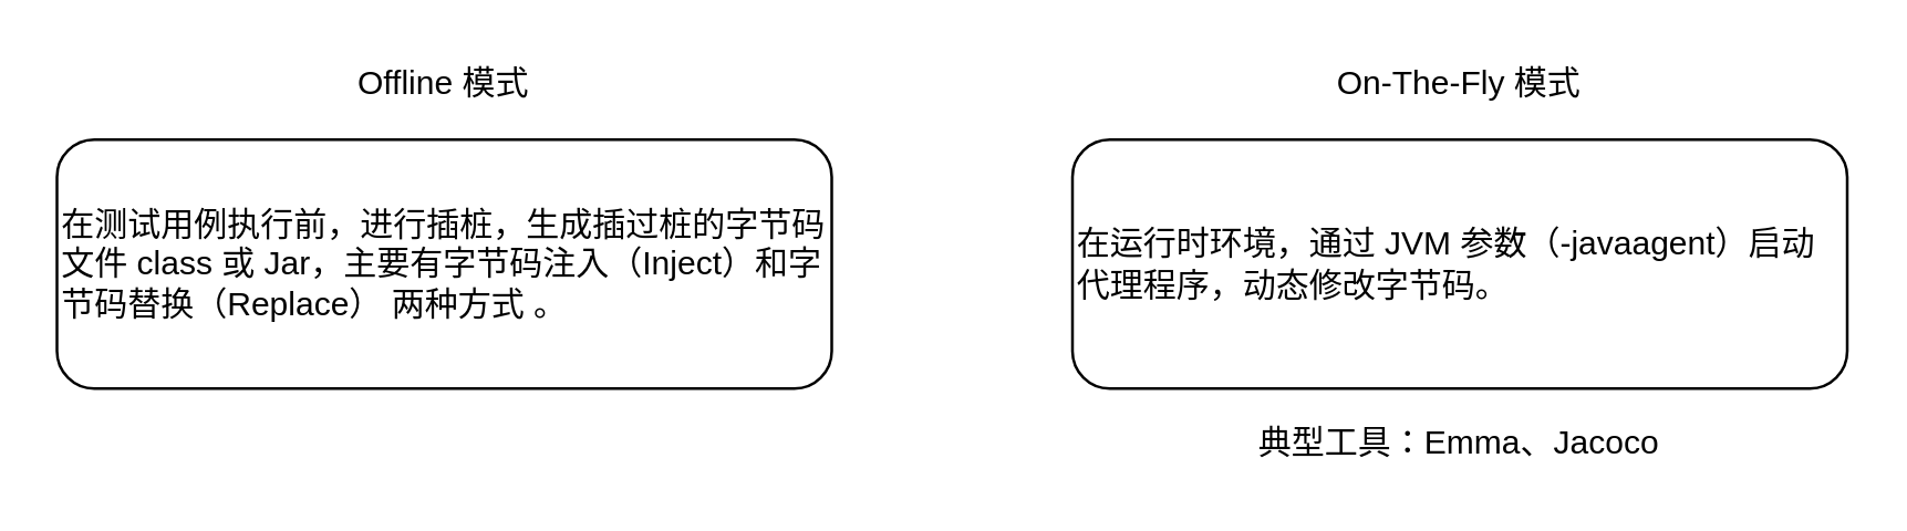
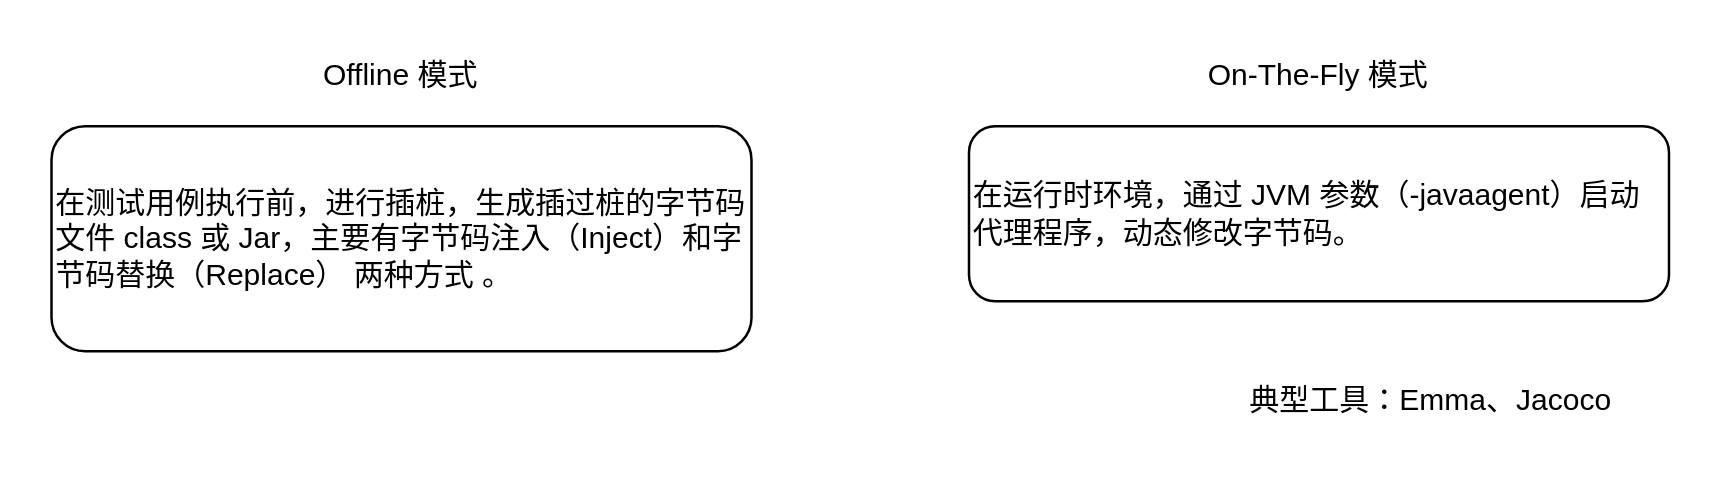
  <mxCell id="0" />
  <mxCell id="1" parent="0" />
  <mxCell id="2" value="Offline 模式" style="text;html=1;strokeColor=none;fillColor=none;align=center;verticalAlign=middle;whiteSpace=wrap;rounded=0;" vertex="1" parent="1"><mxGeometry x="120" y="20" width="80" height="20" as="geometry" /></mxCell>
  <mxCell id="3" value="&lt;span&gt;在测试用例执行前，进行插桩，生成插过桩的字节码文件 class 或 Jar，主要有字节码注入（Inject）和字节码替换（Replace） 两种方式 。&lt;/span&gt;" style="rounded=1;whiteSpace=wrap;html=1;align=left;" vertex="1" parent="1"><mxGeometry x="20" y="50" width="280" height="90" as="geometry" /></mxCell>
  <mxCell id="4" value="On-The-Fly 模式" style="text;html=1;strokeColor=none;fillColor=none;align=center;verticalAlign=middle;whiteSpace=wrap;rounded=0;" vertex="1" parent="1"><mxGeometry x="472" y="20" width="110" height="20" as="geometry" /></mxCell>
- <mxCell id="5" value="在运行时环境，通过 JVM 参数（-javaagent）启动代理程序，动态修改字节码。" style="rounded=1;whiteSpace=wrap;html=1;align=left;" vertex="1" parent="1"><mxGeometry x="387" y="50" width="280" height="90" as="geometry" /></mxCell>
- <mxCell id="6" value="&lt;div style=&quot;text-align: left&quot;&gt;&lt;span&gt;典型工具：Emma、Jacoco&lt;/span&gt;&lt;/div&gt;" style="text;html=1;strokeColor=none;fillColor=none;align=center;verticalAlign=middle;whiteSpace=wrap;rounded=0;" vertex="1" parent="1"><mxGeometry x="427" y="150" width="200" height="20" as="geometry" /></mxCell>
+ <mxCell id="5" value="在运行时环境，通过 JVM 参数（-javaagent）启动代理程序，动态修改字节码。" style="rounded=1;whiteSpace=wrap;html=1;align=left;" vertex="1" parent="1"><mxGeometry x="387" y="50" width="280" height="70" as="geometry" /></mxCell>
+ <mxCell id="6" value="&lt;div style=&quot;text-align: left&quot;&gt;&lt;span&gt;典型工具：Emma、Jacoco&lt;/span&gt;&lt;/div&gt;" style="text;html=1;strokeColor=none;fillColor=none;align=center;verticalAlign=middle;whiteSpace=wrap;rounded=0;" vertex="1" parent="1"><mxGeometry x="472" y="150" width="200" height="20" as="geometry" /></mxCell>
